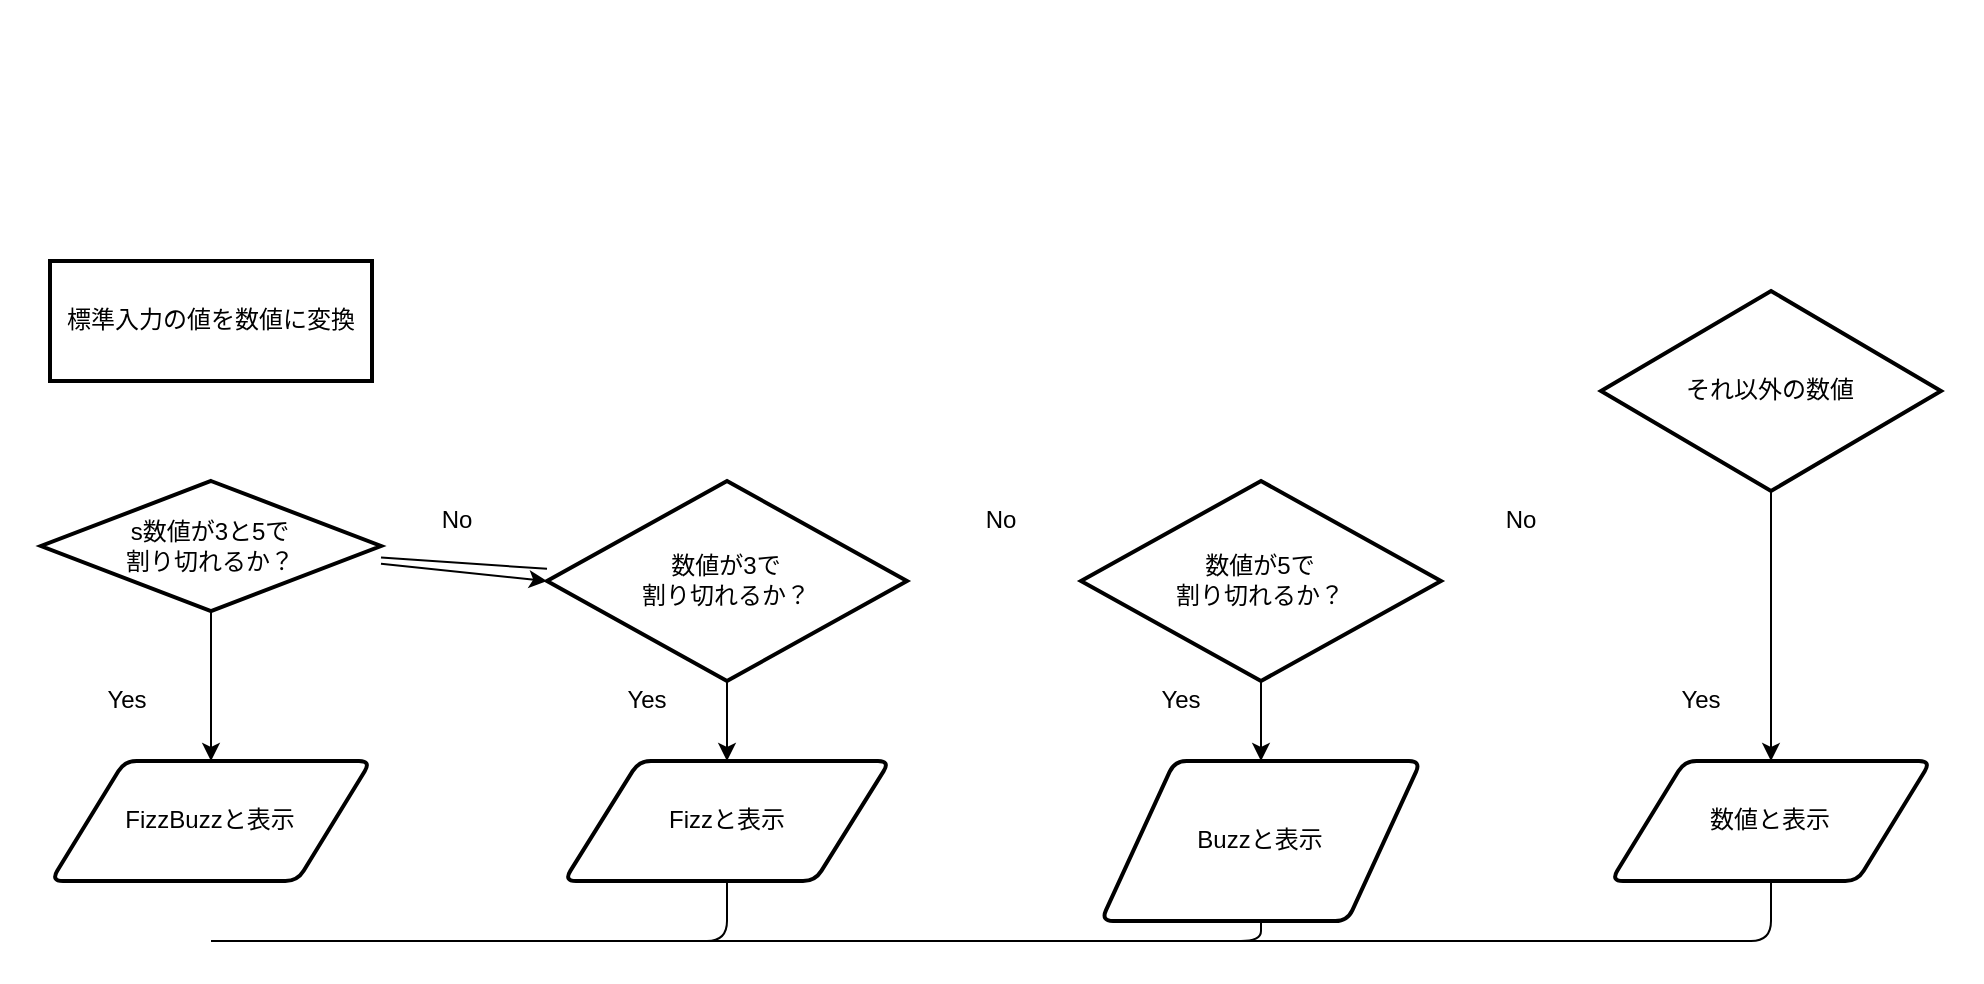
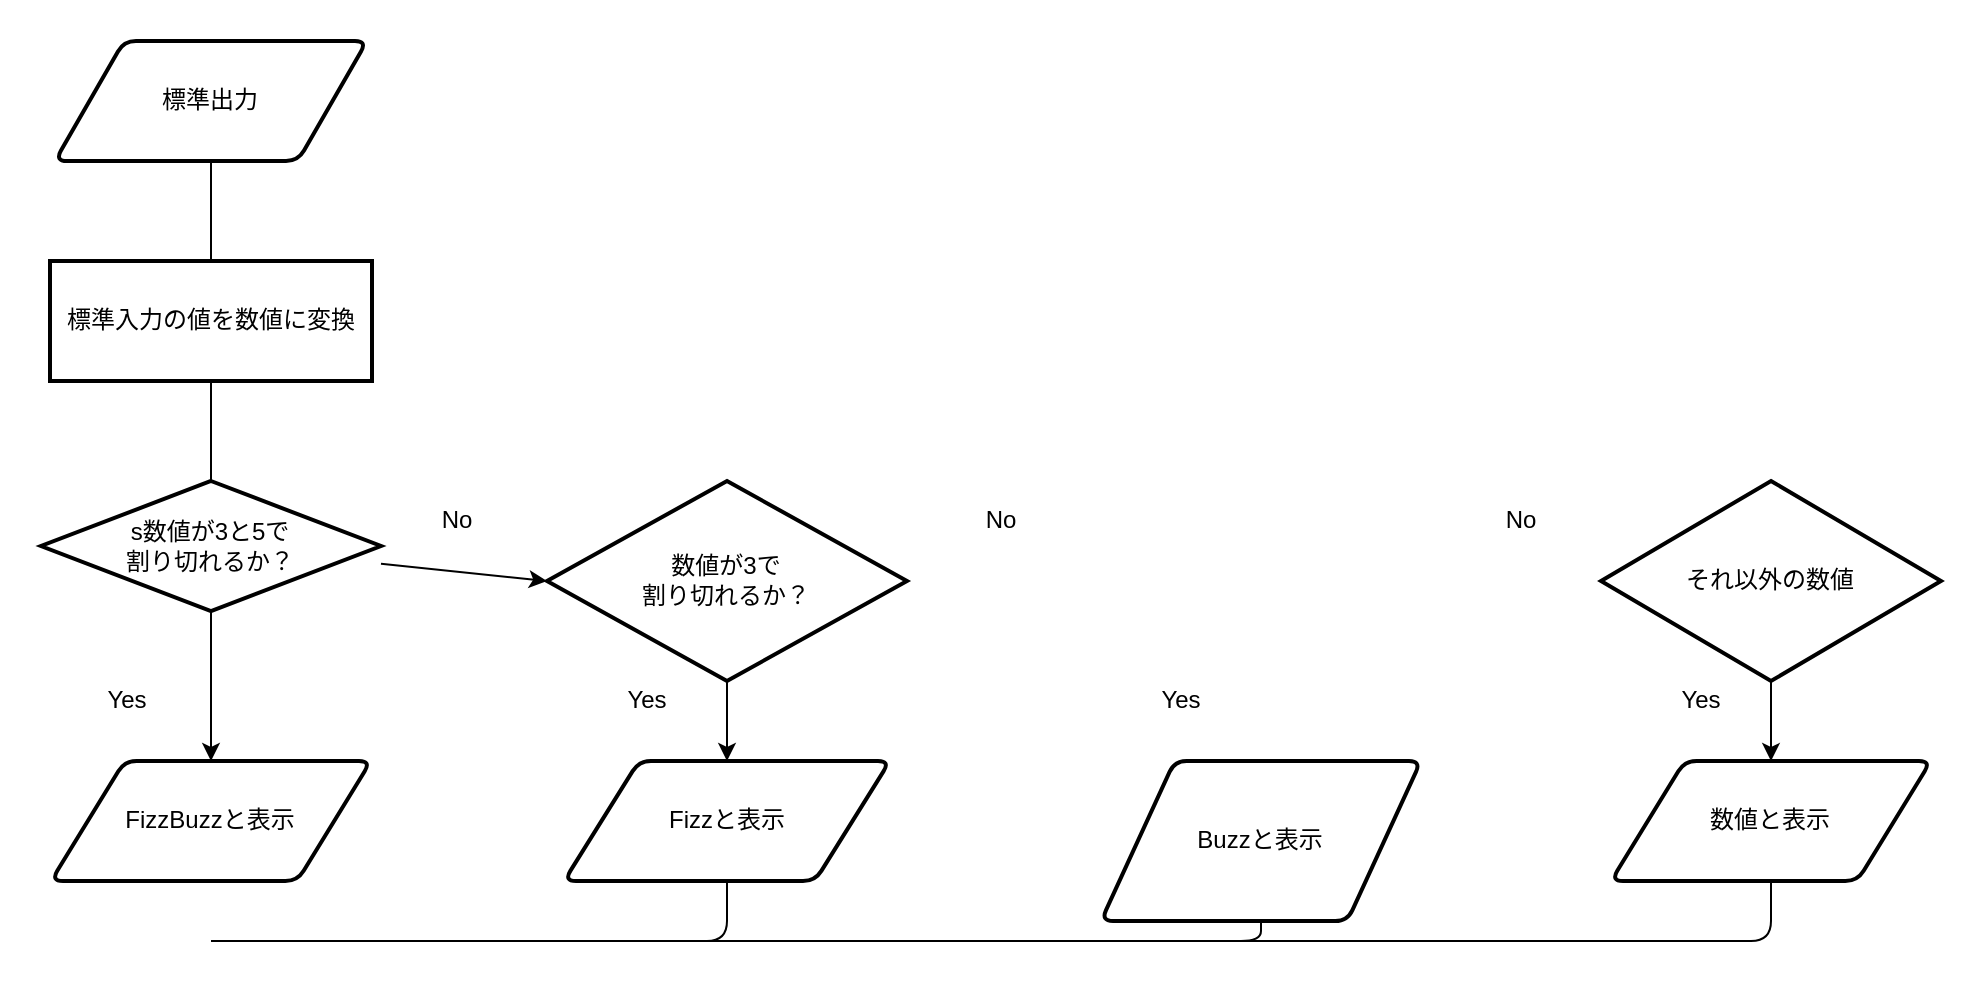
  <mxCell id="0" />
  <mxCell id="1" parent="0" />
+ <mxCell id="2" value="&lt;font style=&quot;vertical-align: inherit&quot;&gt;&lt;font style=&quot;vertical-align: inherit&quot;&gt;標準出力&lt;/font&gt;&lt;/font&gt;" style="shape=parallelogram;html=1;strokeWidth=2;perimeter=parallelogramPerimeter;whiteSpace=wrap;rounded=1;arcSize=12;size=0.221;" vertex="1" parent="1"><mxGeometry x="27" y="20" width="156" height="60" as="geometry" /></mxCell>
  <mxCell id="3" value="&lt;font style=&quot;vertical-align: inherit&quot;&gt;&lt;font style=&quot;vertical-align: inherit&quot;&gt;標準入力の値を数値に変換&lt;br&gt;&lt;/font&gt;&lt;/font&gt;" style="whiteSpace=wrap;html=1;absoluteArcSize=1;arcSize=14;strokeWidth=2;rounded=0;" vertex="1" parent="1"><mxGeometry x="24.5" y="130" width="161" height="60" as="geometry" /></mxCell>
+ <mxCell id="4" value="" style="endArrow=none;html=1;entryX=0.5;entryY=1;entryDx=0;entryDy=0;exitX=0.5;exitY=0;exitDx=0;exitDy=0;" edge="1" parent="1" source="3" target="2"><mxGeometry width="50" height="50" relative="1" as="geometry"><mxPoint x="105" y="120" as="sourcePoint" /><mxPoint x="127" y="80" as="targetPoint" /><Array as="points"><mxPoint x="105" y="100" /></Array></mxGeometry></mxCell>
  <mxCell id="5" style="edgeStyle=none;rounded=0;orthogonalLoop=1;jettySize=auto;html=1;entryX=0.5;entryY=0;entryDx=0;entryDy=0;" edge="1" parent="1" source="3" target="3"><mxGeometry relative="1" as="geometry" /></mxCell>
  <mxCell id="6" value="" style="edgeStyle=none;rounded=0;orthogonalLoop=1;jettySize=auto;html=1;" edge="1" parent="1" source="8" target="9"><mxGeometry relative="1" as="geometry" /></mxCell>
  <mxCell id="7" style="edgeStyle=none;rounded=0;orthogonalLoop=1;jettySize=auto;html=1;" edge="1" parent="1" source="8"><mxGeometry relative="1" as="geometry"><mxPoint x="273" y="290" as="targetPoint" /></mxGeometry></mxCell>
  <mxCell id="8" value="&lt;font style=&quot;vertical-align: inherit&quot;&gt;&lt;font style=&quot;vertical-align: inherit&quot;&gt;s数値が3と5で&lt;br&gt;割り切れるか？&lt;/font&gt;&lt;/font&gt;" style="strokeWidth=2;html=1;shape=mxgraph.flowchart.decision;whiteSpace=wrap;" vertex="1" parent="1"><mxGeometry x="20" y="240" width="170" height="65" as="geometry" /></mxCell>
  <mxCell id="9" value="&lt;font style=&quot;vertical-align: inherit&quot;&gt;&lt;font style=&quot;vertical-align: inherit&quot;&gt;FizzBuzzと表示&lt;/font&gt;&lt;/font&gt;" style="shape=parallelogram;html=1;strokeWidth=2;perimeter=parallelogramPerimeter;whiteSpace=wrap;rounded=1;arcSize=12;size=0.23;" vertex="1" parent="1"><mxGeometry x="25" y="380" width="160" height="60" as="geometry" /></mxCell>
  <mxCell id="10" style="edgeStyle=none;rounded=0;orthogonalLoop=1;jettySize=auto;html=1;entryX=0.5;entryY=1;entryDx=0;entryDy=0;entryPerimeter=0;" edge="1" parent="1" source="8" target="8"><mxGeometry relative="1" as="geometry" /></mxCell>
  <mxCell id="11" value="" style="endArrow=none;html=1;entryX=0.5;entryY=1;entryDx=0;entryDy=0;entryPerimeter=0;exitX=0.5;exitY=0;exitDx=0;exitDy=0;" edge="1" parent="1" source="9" target="8"><mxGeometry width="50" height="50" relative="1" as="geometry"><mxPoint x="23" y="350" as="sourcePoint" /><mxPoint x="73" y="300" as="targetPoint" /></mxGeometry></mxCell>
  <mxCell id="12" value="&lt;font style=&quot;vertical-align: inherit&quot;&gt;&lt;font style=&quot;vertical-align: inherit&quot;&gt;Yes&lt;br&gt;&lt;/font&gt;&lt;/font&gt;" style="text;html=1;resizable=0;autosize=1;align=center;verticalAlign=middle;points=[];fillColor=none;strokeColor=none;rounded=0;" vertex="1" parent="1"><mxGeometry x="43" y="340" width="40" height="20" as="geometry" /></mxCell>
- <mxCell id="13" value="" style="endArrow=none;html=1;" edge="1" parent="1" source="8" target="15"><mxGeometry width="50" height="50" relative="1" as="geometry"><mxPoint x="223" y="290" as="sourcePoint" /><mxPoint x="273" y="240" as="targetPoint" /></mxGeometry></mxCell>
+ <mxCell id="13" value="" style="endArrow=none;html=1;entryX=0.5;entryY=1;entryDx=0;entryDy=0;" edge="1" parent="1" source="8" target="3"><mxGeometry width="50" height="50" relative="1" as="geometry"><mxPoint x="223" y="290" as="sourcePoint" /><mxPoint x="273" y="240" as="targetPoint" /></mxGeometry></mxCell>
  <mxCell id="14" style="edgeStyle=none;rounded=0;orthogonalLoop=1;jettySize=auto;html=1;exitX=0.5;exitY=1;exitDx=0;exitDy=0;exitPerimeter=0;" edge="1" parent="1" source="15"><mxGeometry relative="1" as="geometry"><mxPoint x="363" y="380" as="targetPoint" /></mxGeometry></mxCell>
  <mxCell id="15" value="&lt;font style=&quot;vertical-align: inherit&quot;&gt;&lt;font style=&quot;vertical-align: inherit&quot;&gt;数値が3で&lt;br&gt;割り切れるか？&lt;br&gt;&lt;/font&gt;&lt;/font&gt;" style="strokeWidth=2;html=1;shape=mxgraph.flowchart.decision;whiteSpace=wrap;" vertex="1" parent="1"><mxGeometry x="273" y="240" width="180" height="100" as="geometry" /></mxCell>
  <mxCell id="16" value="&lt;font style=&quot;vertical-align: inherit&quot;&gt;&lt;font style=&quot;vertical-align: inherit&quot;&gt;No&lt;/font&gt;&lt;/font&gt;" style="text;html=1;resizable=0;autosize=1;align=center;verticalAlign=middle;points=[];fillColor=none;strokeColor=none;rounded=0;" vertex="1" parent="1"><mxGeometry x="213" y="250" width="30" height="20" as="geometry" /></mxCell>
  <mxCell id="17" value="&lt;font style=&quot;vertical-align: inherit&quot;&gt;&lt;font style=&quot;vertical-align: inherit&quot;&gt;Yes&lt;/font&gt;&lt;/font&gt;" style="text;html=1;resizable=0;autosize=1;align=center;verticalAlign=middle;points=[];fillColor=none;strokeColor=none;rounded=0;" vertex="1" parent="1"><mxGeometry x="303" y="340" width="40" height="20" as="geometry" /></mxCell>
  <mxCell id="18" value="&lt;font style=&quot;vertical-align: inherit&quot;&gt;&lt;font style=&quot;vertical-align: inherit&quot;&gt;Fizzと表示&lt;/font&gt;&lt;/font&gt;" style="shape=parallelogram;html=1;strokeWidth=2;perimeter=parallelogramPerimeter;whiteSpace=wrap;rounded=1;arcSize=12;size=0.23;" vertex="1" parent="1"><mxGeometry x="281.5" y="380" width="163" height="60" as="geometry" /></mxCell>
  <mxCell id="19" value="" style="endArrow=none;html=1;entryX=0.5;entryY=1;entryDx=0;entryDy=0;" edge="1" parent="1" target="18"><mxGeometry width="50" height="50" relative="1" as="geometry"><mxPoint x="105" y="470" as="sourcePoint" /><mxPoint x="363" y="440" as="targetPoint" /><Array as="points"><mxPoint x="363" y="470" /></Array></mxGeometry></mxCell>
- <mxCell id="20" style="edgeStyle=none;rounded=0;orthogonalLoop=1;jettySize=auto;html=1;entryX=0.5;entryY=0;entryDx=0;entryDy=0;" edge="1" parent="1" source="21" target="22"><mxGeometry relative="1" as="geometry" /></mxCell>
- <mxCell id="21" value="&lt;font style=&quot;vertical-align: inherit&quot;&gt;&lt;font style=&quot;vertical-align: inherit&quot;&gt;数値が5で&lt;br&gt;割り切れるか？&lt;br&gt;&lt;/font&gt;&lt;/font&gt;" style="strokeWidth=2;html=1;shape=mxgraph.flowchart.decision;whiteSpace=wrap;" vertex="1" parent="1"><mxGeometry x="540" y="240" width="180" height="100" as="geometry" /></mxCell>
  <mxCell id="22" value="&lt;font style=&quot;vertical-align: inherit&quot;&gt;&lt;font style=&quot;vertical-align: inherit&quot;&gt;Buzzと表示&lt;/font&gt;&lt;/font&gt;" style="shape=parallelogram;html=1;strokeWidth=2;perimeter=parallelogramPerimeter;whiteSpace=wrap;rounded=1;arcSize=12;size=0.23;" vertex="1" parent="1"><mxGeometry x="550" y="380" width="160" height="80" as="geometry" /></mxCell>
  <mxCell id="23" value="&lt;font style=&quot;vertical-align: inherit&quot;&gt;&lt;font style=&quot;vertical-align: inherit&quot;&gt;Yes&lt;/font&gt;&lt;/font&gt;" style="text;html=1;resizable=0;autosize=1;align=center;verticalAlign=middle;points=[];fillColor=none;strokeColor=none;rounded=0;" vertex="1" parent="1"><mxGeometry x="570" y="340" width="40" height="20" as="geometry" /></mxCell>
  <mxCell id="24" value="&lt;font style=&quot;vertical-align: inherit&quot;&gt;&lt;font style=&quot;vertical-align: inherit&quot;&gt;No&lt;/font&gt;&lt;/font&gt;" style="text;html=1;resizable=0;autosize=1;align=center;verticalAlign=middle;points=[];fillColor=none;strokeColor=none;rounded=0;" vertex="1" parent="1"><mxGeometry x="485" y="250" width="30" height="20" as="geometry" /></mxCell>
  <mxCell id="25" value="" style="endArrow=none;html=1;entryX=0.5;entryY=1;entryDx=0;entryDy=0;" edge="1" parent="1" target="22"><mxGeometry width="50" height="50" relative="1" as="geometry"><mxPoint x="110" y="470" as="sourcePoint" /><mxPoint x="630" y="464.5" as="targetPoint" /><Array as="points"><mxPoint x="630" y="470" /></Array></mxGeometry></mxCell>
  <mxCell id="26" style="edgeStyle=none;rounded=0;orthogonalLoop=1;jettySize=auto;html=1;entryX=0.5;entryY=0;entryDx=0;entryDy=0;" edge="1" parent="1" source="3" target="3"><mxGeometry relative="1" as="geometry" /></mxCell>
  <mxCell id="27" style="edgeStyle=none;rounded=0;orthogonalLoop=1;jettySize=auto;html=1;entryX=0.5;entryY=0;entryDx=0;entryDy=0;" edge="1" parent="1" source="28" target="29"><mxGeometry relative="1" as="geometry" /></mxCell>
- <mxCell id="28" value="それ以外の数値" style="strokeWidth=2;html=1;shape=mxgraph.flowchart.decision;whiteSpace=wrap;" vertex="1" parent="1"><mxGeometry x="800" y="145" width="170" height="100" as="geometry" /></mxCell>
+ <mxCell id="28" value="それ以外の数値" style="strokeWidth=2;html=1;shape=mxgraph.flowchart.decision;whiteSpace=wrap;" vertex="1" parent="1"><mxGeometry x="800" y="240" width="170" height="100" as="geometry" /></mxCell>
  <mxCell id="29" value="数値と表示" style="shape=parallelogram;html=1;strokeWidth=2;perimeter=parallelogramPerimeter;whiteSpace=wrap;rounded=1;arcSize=12;size=0.23;" vertex="1" parent="1"><mxGeometry x="805" y="380" width="160" height="60" as="geometry" /></mxCell>
  <mxCell id="30" value="" style="endArrow=none;html=1;entryX=0.5;entryY=1;entryDx=0;entryDy=0;" edge="1" parent="1" target="29"><mxGeometry width="50" height="50" relative="1" as="geometry"><mxPoint x="110" y="470" as="sourcePoint" /><mxPoint x="880" y="460" as="targetPoint" /><Array as="points"><mxPoint x="885" y="470" /></Array></mxGeometry></mxCell>
  <mxCell id="31" value="Yes" style="text;html=1;resizable=0;autosize=1;align=center;verticalAlign=middle;points=[];fillColor=none;strokeColor=none;rounded=0;" vertex="1" parent="1"><mxGeometry x="830" y="340" width="40" height="20" as="geometry" /></mxCell>
  <mxCell id="32" value="No" style="text;html=1;resizable=0;autosize=1;align=center;verticalAlign=middle;points=[];fillColor=none;strokeColor=none;rounded=0;" vertex="1" parent="1"><mxGeometry x="745" y="250" width="30" height="20" as="geometry" /></mxCell>
